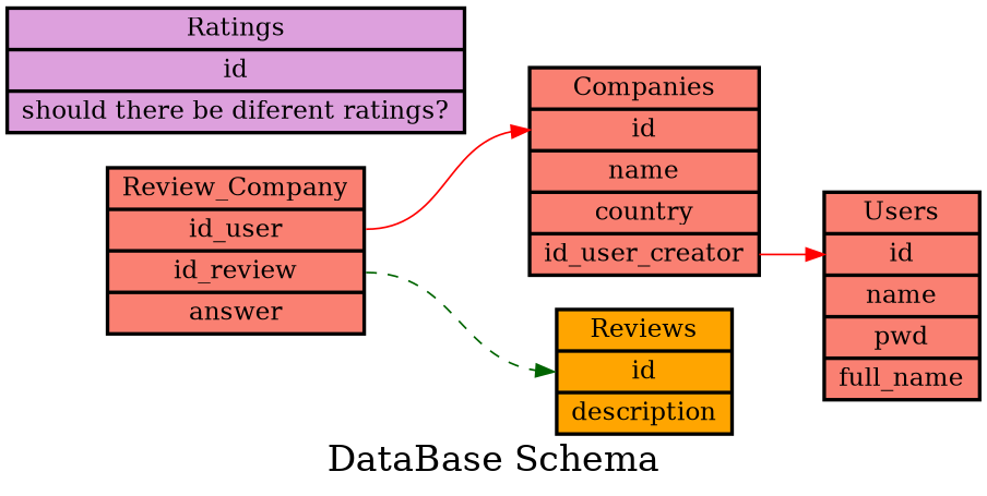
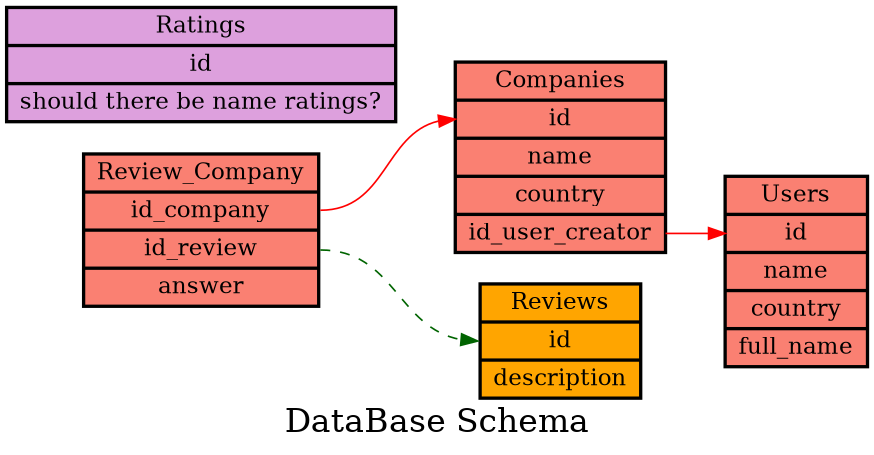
  digraph {
    fontsize=20
    label="DataBase Schema"
    rankdir=LR
    node [fillcolor=salmon fontsize=14 shape=record style="bold,filled"]
    edge [color=red headport=f0 style=solid tailport=f1]
    n1 [label="Companies |<f0> id | name | country | <f1>id_user_creator"]
-   n2 [label="Users |<f0> id | name | pwd | full_name"]
+   n2 [label="Users |<f0> id | name | country | full_name"]
    n3 [fillcolor=orange label="Reviews | <f0>id | description"]
-   n4 [label="Review_Company | <f1>id_user | <f2>id_review | answer"]
-   n5 [fillcolor=plum label="<tb> Ratings | id | should there be diferent ratings?"]
+   n4 [label="Review_Company | <f1>id_company | <f2>id_review | answer"]
+   n5 [fillcolor=plum label="<tb> Ratings | id | should there be name ratings?"]
    n1 -> n2
    n4 -> n1
    n4 -> n3 [color=darkgreen style=dashed tailport=f2]
  }
